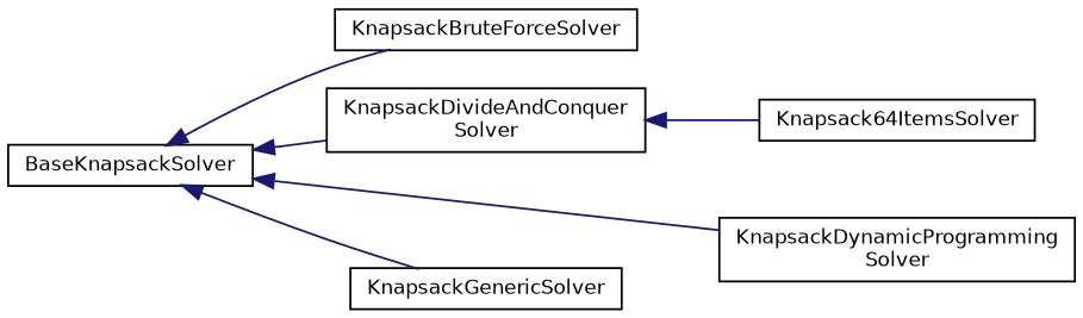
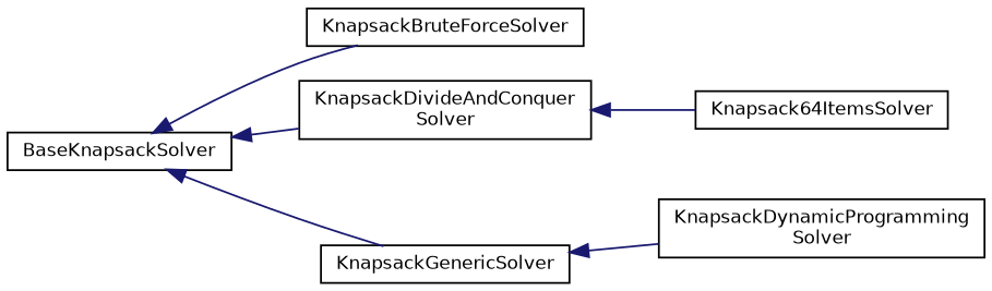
  digraph {
    rankdir=LR
    node [color=black fillcolor=white fontname=Helvetica fontsize=10 shape=record style=filled]
    edge [color=midnightblue dir=back fontname=Helvetica fontsize=10 labelfontname=Helvetica labelfontsize=10 style=solid]
    n1 [height=0.2 label=BaseKnapsackSolver width=0.4]
    n2 [height=0.2 label=KnapsackBruteForceSolver width=0.4]
    n3 [height=0.2 label="KnapsackDivideAndConquer\lSolver" width=0.4]
    n4 [height=0.2 label="KnapsackDynamicProgramming\lSolver" width=0.4]
    n5 [height=0.2 label=KnapsackGenericSolver width=0.4]
    n6 [height=0.2 label=Knapsack64ItemsSolver width=0.4]
    n1 -> n2
    n1 -> n3
-   n1 -> n4
+   n5 -> n4
    n1 -> n5
    n3 -> n6
  }
